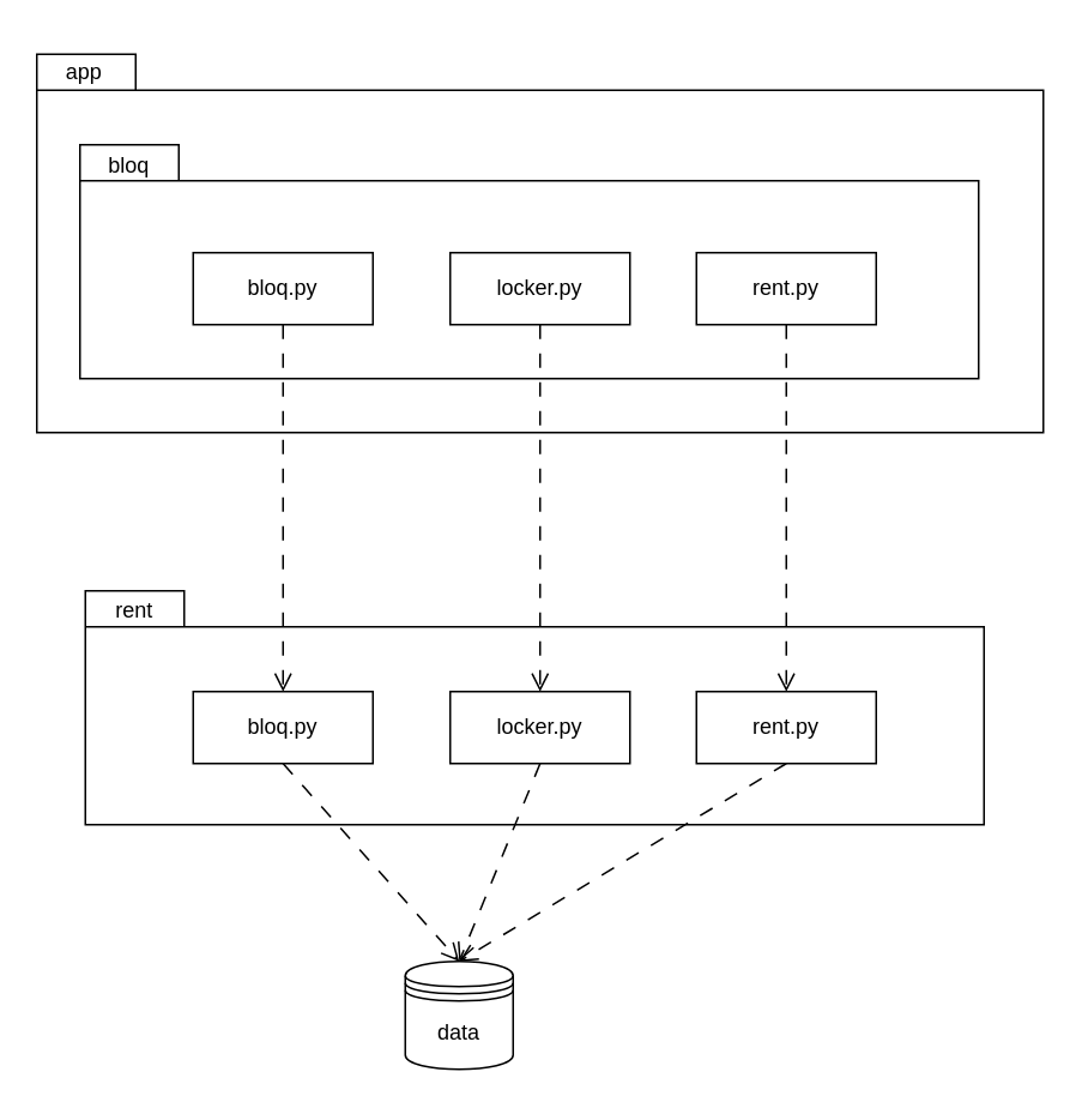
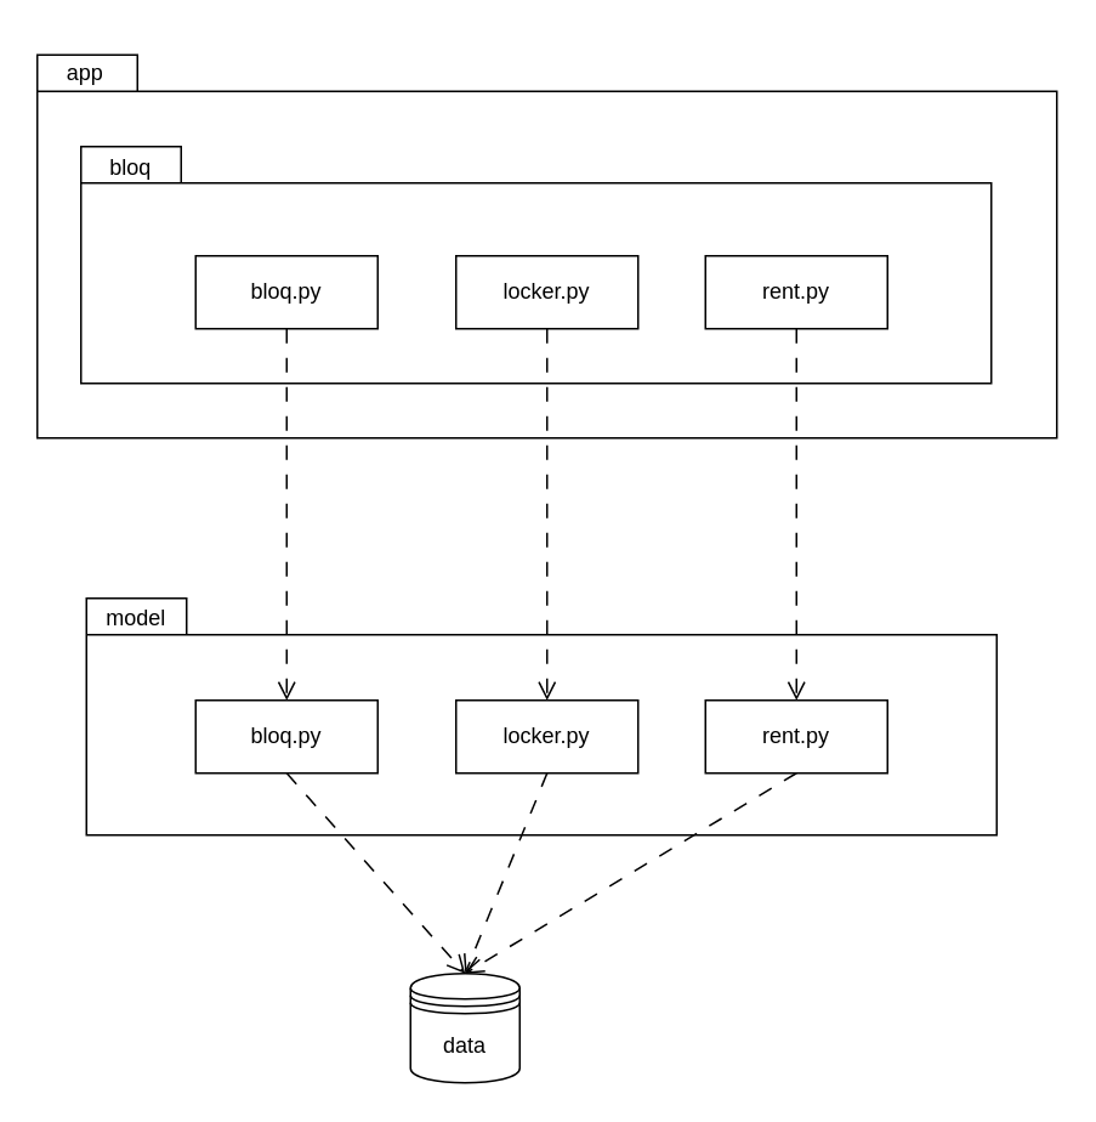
  <mxCell id="0" />
  <mxCell id="1" parent="0" />
  <mxCell id="2" value="" style="group" parent="1" vertex="1" connectable="0"><mxGeometry x="20" y="20" width="560" height="220" as="geometry" /></mxCell>
  <mxCell id="3" value="" style="shape=folder;fontStyle=1;spacingTop=10;tabWidth=55;tabHeight=20;tabPosition=left;html=1;whiteSpace=wrap;align=center;" parent="2" vertex="1"><mxGeometry y="9.706" width="560" height="210.294" as="geometry" /></mxCell>
  <mxCell id="4" value="app" style="text;html=1;align=center;verticalAlign=middle;resizable=0;points=[];autosize=1;strokeColor=none;fillColor=none;" parent="2" vertex="1"><mxGeometry x="5.999" y="5" width="40" height="30" as="geometry" /></mxCell>
  <mxCell id="5" value="" style="shape=folder;fontStyle=1;spacingTop=10;tabWidth=55;tabHeight=20;tabPosition=left;html=1;whiteSpace=wrap;align=center;" parent="2" vertex="1"><mxGeometry x="24" y="60" width="500" height="130" as="geometry" /></mxCell>
  <mxCell id="6" value="bloq" style="text;html=1;align=center;verticalAlign=middle;resizable=0;points=[];autosize=1;strokeColor=none;fillColor=none;" parent="2" vertex="1"><mxGeometry x="21" y="57" width="60" height="30" as="geometry" /></mxCell>
  <mxCell id="7" value="bloq.py" style="whiteSpace=wrap;html=1;align=center;" parent="2" vertex="1"><mxGeometry x="87" y="120" width="100" height="40" as="geometry" /></mxCell>
  <mxCell id="8" value="locker.py" style="whiteSpace=wrap;html=1;align=center;" parent="2" vertex="1"><mxGeometry x="230" y="120" width="100" height="40" as="geometry" /></mxCell>
  <mxCell id="9" value="rent.py" style="whiteSpace=wrap;html=1;align=center;" parent="2" vertex="1"><mxGeometry x="367" y="120" width="100" height="40" as="geometry" /></mxCell>
  <mxCell id="10" value="data" style="shape=datastore;whiteSpace=wrap;html=1;" parent="1" vertex="1"><mxGeometry x="225" y="534" width="60" height="60" as="geometry" /></mxCell>
  <mxCell id="11" value="" style="shape=folder;fontStyle=1;spacingTop=10;tabWidth=55;tabHeight=20;tabPosition=left;html=1;whiteSpace=wrap;align=center;" parent="1" vertex="1"><mxGeometry x="47" y="328" width="500" height="130" as="geometry" /></mxCell>
- <mxCell id="12" value="rent" style="text;html=1;align=center;verticalAlign=middle;resizable=0;points=[];autosize=1;strokeColor=none;fillColor=none;" parent="1" vertex="1"><mxGeometry x="44" y="324" width="60" height="30" as="geometry" /></mxCell>
+ <mxCell id="12" value="model" style="text;html=1;align=center;verticalAlign=middle;resizable=0;points=[];autosize=1;strokeColor=none;fillColor=none;" parent="1" vertex="1"><mxGeometry x="44" y="324" width="60" height="30" as="geometry" /></mxCell>
  <mxCell id="13" value="bloq.py" style="whiteSpace=wrap;html=1;align=center;" parent="1" vertex="1"><mxGeometry x="107" y="384" width="100" height="40" as="geometry" /></mxCell>
  <mxCell id="14" value="locker.py" style="whiteSpace=wrap;html=1;align=center;" parent="1" vertex="1"><mxGeometry x="250" y="384" width="100" height="40" as="geometry" /></mxCell>
  <mxCell id="15" value="rent.py" style="whiteSpace=wrap;html=1;align=center;" parent="1" vertex="1"><mxGeometry x="387" y="384" width="100" height="40" as="geometry" /></mxCell>
  <mxCell id="16" value="" style="html=1;verticalAlign=bottom;endArrow=open;dashed=1;endSize=8;curved=0;rounded=0;exitX=0.5;exitY=1;exitDx=0;exitDy=0;entryX=0.5;entryY=0;entryDx=0;entryDy=0;dashPattern=8 8;endFill=0;" parent="1" source="7" target="13" edge="1"><mxGeometry relative="1" as="geometry"><mxPoint x="339" y="344" as="sourcePoint" /><mxPoint x="259" y="344" as="targetPoint" /></mxGeometry></mxCell>
  <mxCell id="17" value="" style="html=1;verticalAlign=bottom;endArrow=open;dashed=1;endSize=8;curved=0;rounded=0;exitX=0.5;exitY=1;exitDx=0;exitDy=0;entryX=0.5;entryY=0;entryDx=0;entryDy=0;dashPattern=8 8;endFill=0;" parent="1" source="8" target="14" edge="1"><mxGeometry relative="1" as="geometry"><mxPoint x="167" y="204" as="sourcePoint" /><mxPoint x="167" y="394" as="targetPoint" /></mxGeometry></mxCell>
  <mxCell id="18" value="" style="html=1;verticalAlign=bottom;endArrow=open;dashed=1;endSize=8;curved=0;rounded=0;exitX=0.5;exitY=1;exitDx=0;exitDy=0;dashPattern=8 8;endFill=0;" parent="1" source="9" target="15" edge="1"><mxGeometry relative="1" as="geometry"><mxPoint x="177" y="214" as="sourcePoint" /><mxPoint x="177" y="404" as="targetPoint" /></mxGeometry></mxCell>
  <mxCell id="19" value="" style="html=1;verticalAlign=bottom;endArrow=open;dashed=1;endSize=8;curved=0;rounded=0;exitX=0.5;exitY=1;exitDx=0;exitDy=0;entryX=0.5;entryY=0;entryDx=0;entryDy=0;dashPattern=8 8;endFill=0;" parent="1" source="13" target="10" edge="1"><mxGeometry relative="1" as="geometry"><mxPoint x="187" y="224" as="sourcePoint" /><mxPoint x="187" y="414" as="targetPoint" /></mxGeometry></mxCell>
  <mxCell id="20" value="" style="html=1;verticalAlign=bottom;endArrow=open;dashed=1;endSize=8;curved=0;rounded=0;exitX=0.5;exitY=1;exitDx=0;exitDy=0;entryX=0.5;entryY=0;entryDx=0;entryDy=0;dashPattern=8 8;endFill=0;" parent="1" source="14" target="10" edge="1"><mxGeometry relative="1" as="geometry"><mxPoint x="197" y="234" as="sourcePoint" /><mxPoint x="197" y="424" as="targetPoint" /></mxGeometry></mxCell>
  <mxCell id="21" value="" style="html=1;verticalAlign=bottom;endArrow=open;dashed=1;endSize=8;curved=0;rounded=0;exitX=0.5;exitY=1;exitDx=0;exitDy=0;entryX=0.5;entryY=0;entryDx=0;entryDy=0;dashPattern=8 8;endFill=0;" parent="1" source="15" target="10" edge="1"><mxGeometry relative="1" as="geometry"><mxPoint x="207" y="244" as="sourcePoint" /><mxPoint x="207" y="434" as="targetPoint" /></mxGeometry></mxCell>
